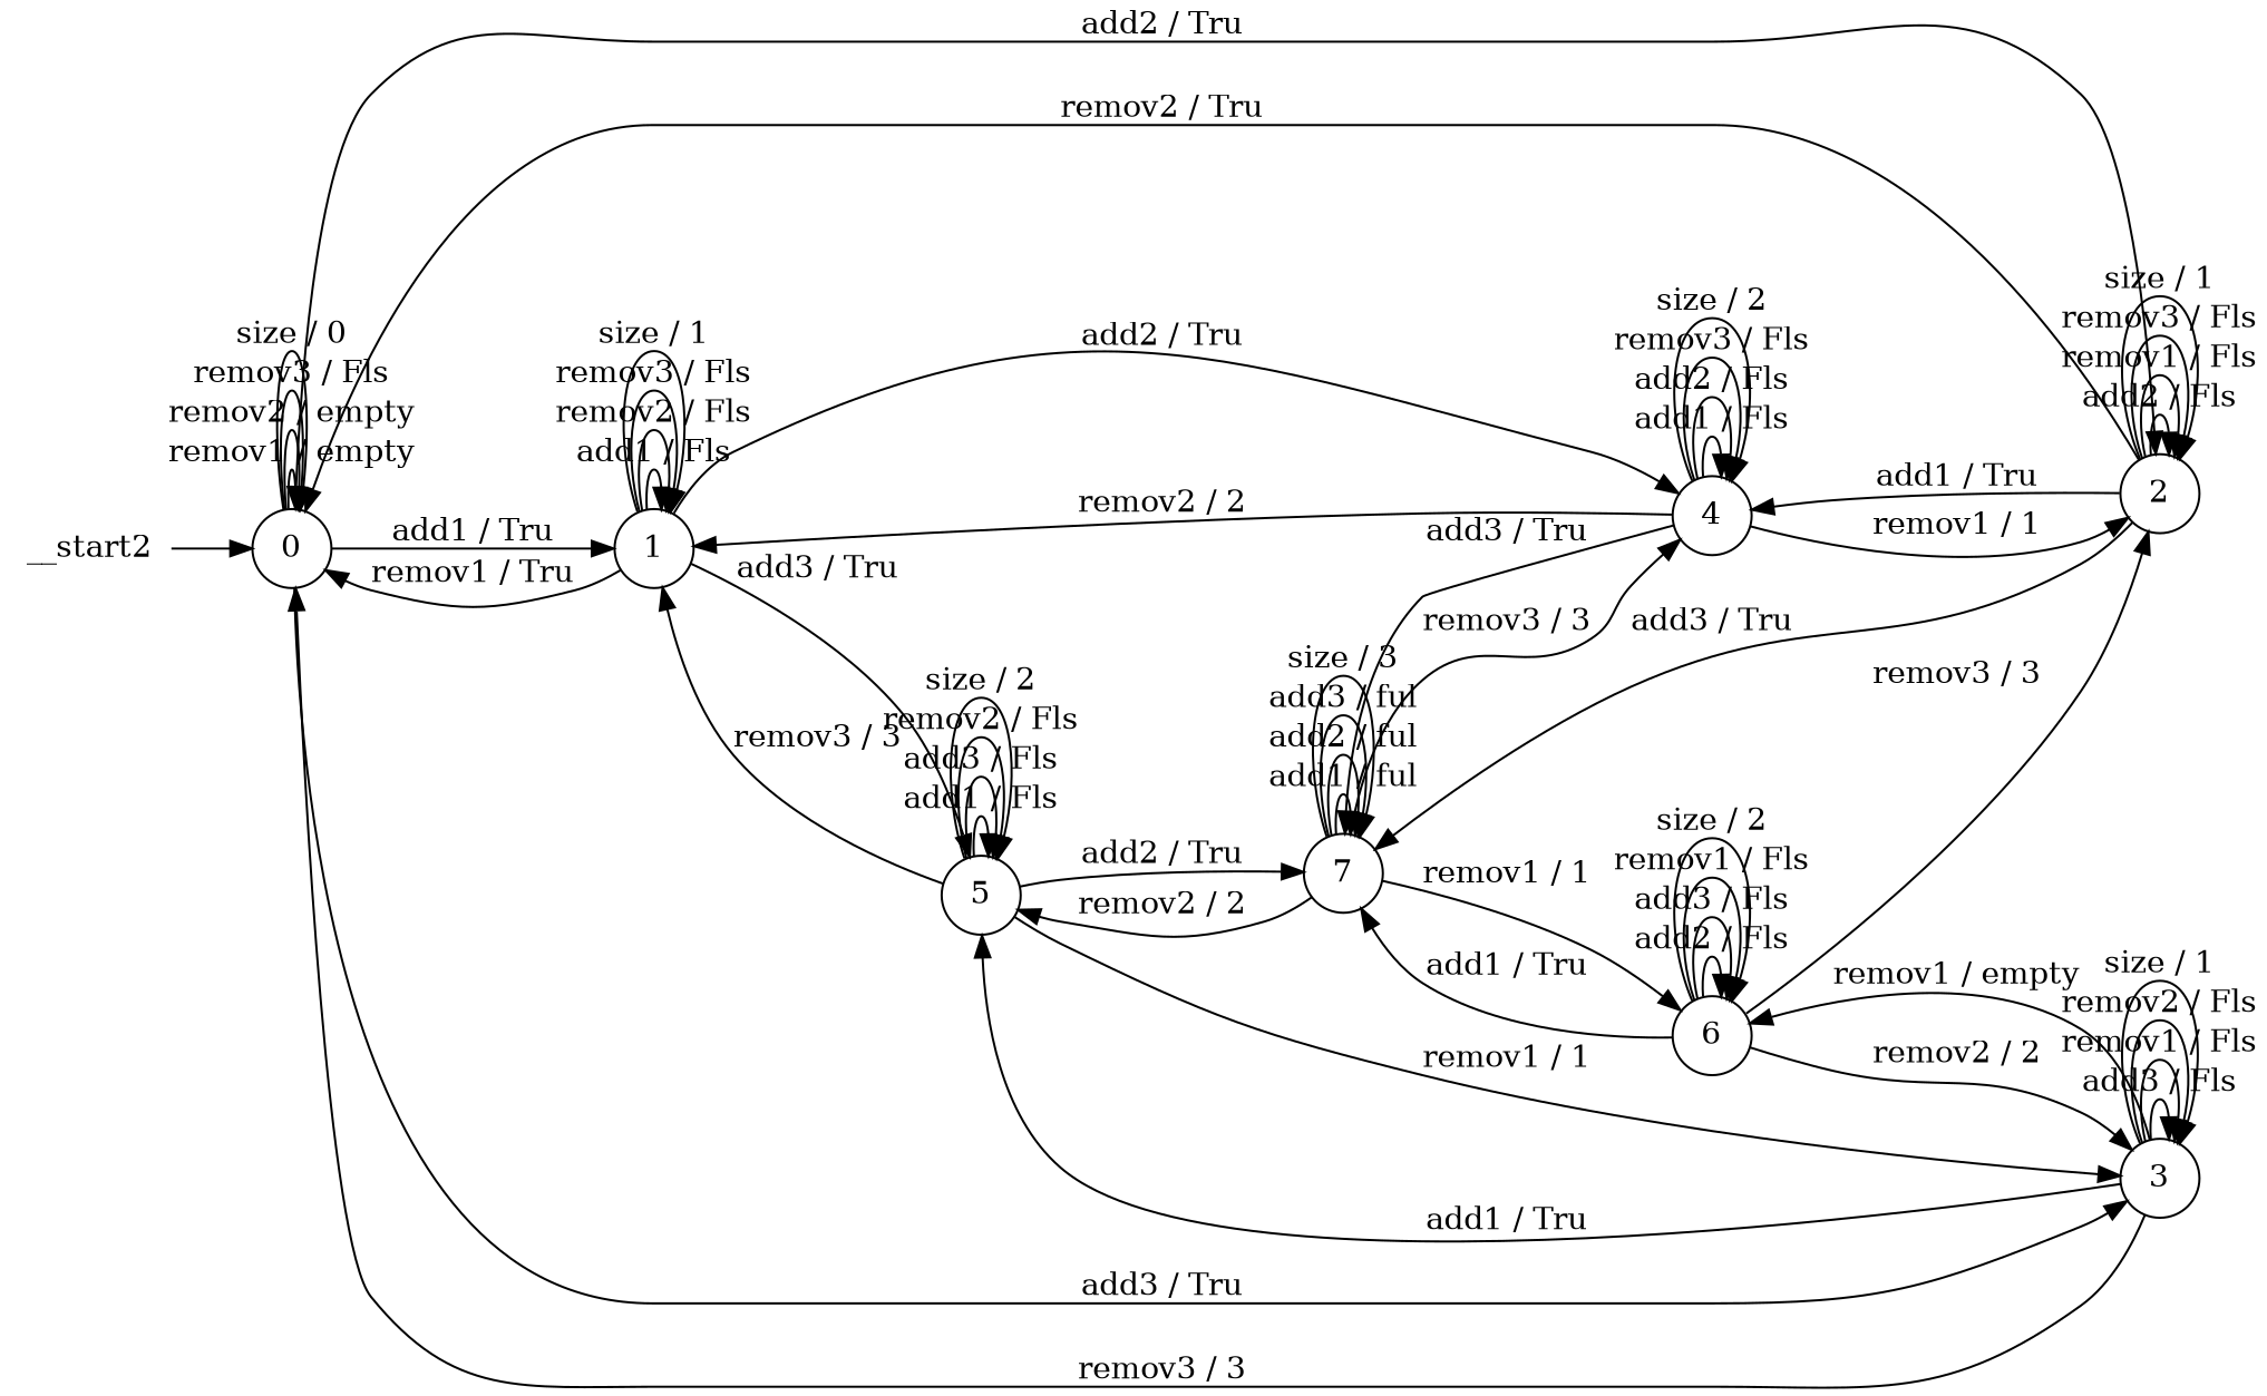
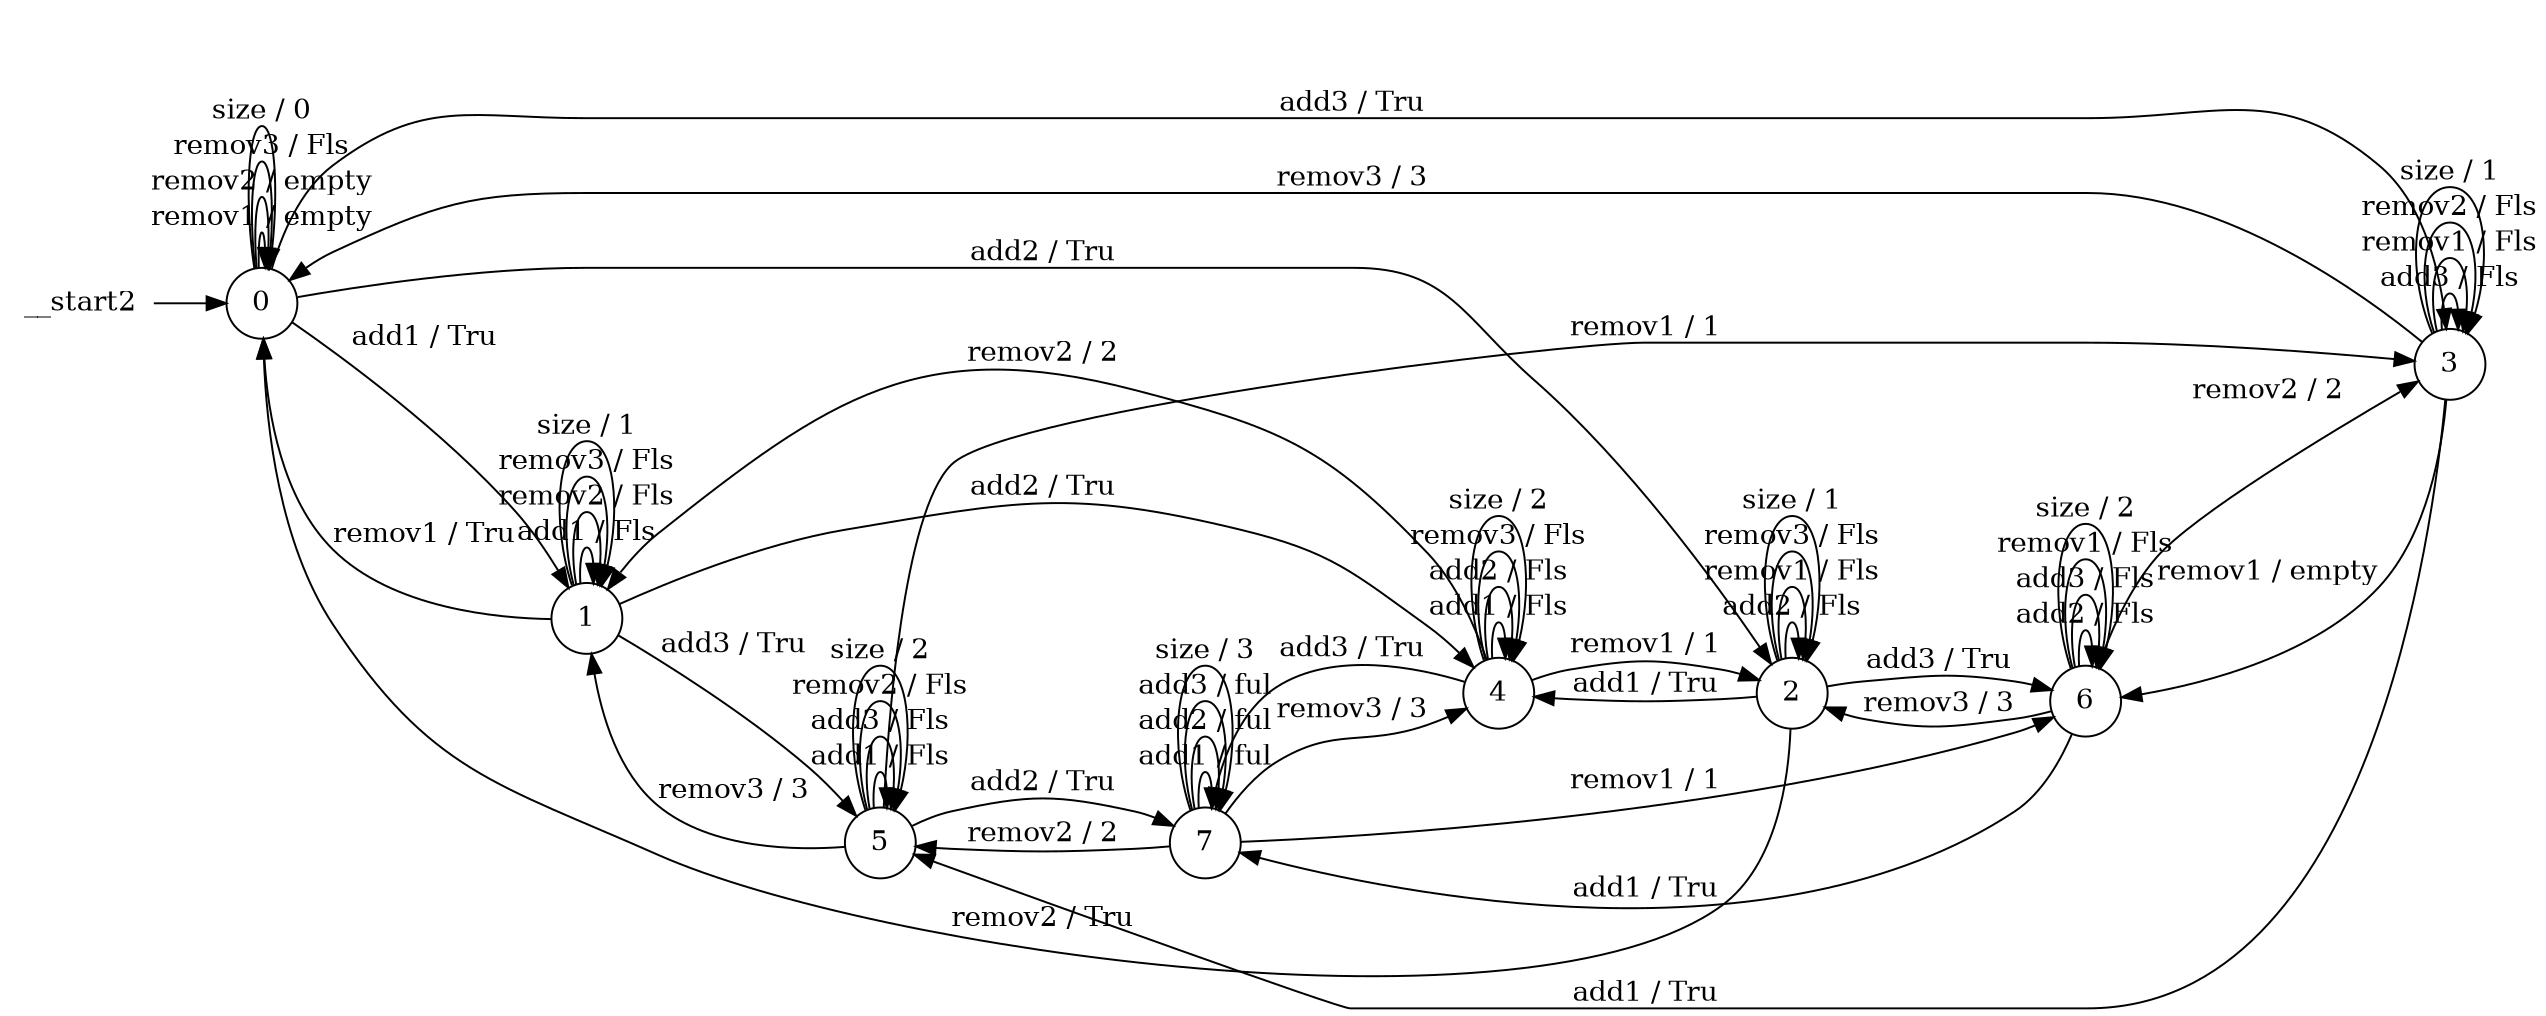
  digraph {
    rankdir=LR
    node [shape=circle]
    n1 [label=0]
    n2 [label=1]
    n3 [label=2]
    n4 [label=3]
    n5 [label=4]
    n6 [label=5]
    n7 [label=6]
    n8 [label=7]
    n9 [height=0 label=__start2 shape=none width=0]
    n1 -> n1 [label="remov1 / empty"]
    n1 -> n1 [label="remov2 / empty"]
    n1 -> n1 [label="remov3 / Fls"]
    n1 -> n1 [label="size / 0"]
    n1 -> n2 [label="add1 / Tru"]
    n1 -> n3 [label="add2 / Tru"]
    n1 -> n4 [label="add3 / Tru"]
    n2 -> n1 [label="remov1 / Tru"]
    n2 -> n2 [label="add1 / Fls"]
    n2 -> n2 [label="remov2 / Fls"]
    n2 -> n2 [label="remov3 / Fls"]
    n2 -> n2 [label="size / 1"]
    n2 -> n5 [label="add2 / Tru"]
    n2 -> n6 [label="add3 / Tru"]
    n3 -> n1 [label="remov2 / Tru"]
    n3 -> n3 [label="add2 / Fls"]
    n3 -> n3 [label="remov1 / Fls"]
    n3 -> n3 [label="remov3 / Fls"]
    n3 -> n3 [label="size / 1"]
    n3 -> n5 [label="add1 / Tru"]
-   n3 -> n8 [label="add3 / Tru"]
+   n3 -> n7 [label="add3 / Tru"]
    n4 -> n1 [label="remov3 / 3"]
    n4 -> n4 [label="add3 / Fls"]
    n4 -> n4 [label="remov1 / Fls"]
    n4 -> n4 [label="remov2 / Fls"]
    n4 -> n4 [label="size / 1"]
    n4 -> n6 [label="add1 / Tru"]
    n4 -> n7 [label="remov1 / empty"]
    n5 -> n2 [label="remov2 / 2"]
    n5 -> n3 [label="remov1 / 1"]
    n5 -> n5 [label="add1 / Fls"]
    n5 -> n5 [label="add2 / Fls"]
    n5 -> n5 [label="remov3 / Fls"]
    n5 -> n5 [label="size / 2"]
    n5 -> n8 [label="add3 / Tru"]
    n6 -> n2 [label="remov3 / 3"]
    n6 -> n4 [label="remov1 / 1"]
    n6 -> n6 [label="add1 / Fls"]
    n6 -> n6 [label="add3 / Fls"]
    n6 -> n6 [label="remov2 / Fls"]
    n6 -> n6 [label="size / 2"]
    n6 -> n8 [label="add2 / Tru"]
    n7 -> n3 [label="remov3 / 3"]
    n7 -> n4 [label="remov2 / 2"]
    n7 -> n7 [label="add2 / Fls"]
    n7 -> n7 [label="add3 / Fls"]
    n7 -> n7 [label="remov1 / Fls"]
    n7 -> n7 [label="size / 2"]
    n7 -> n8 [label="add1 / Tru"]
    n8 -> n5 [label="remov3 / 3"]
    n8 -> n6 [label="remov2 / 2"]
    n8 -> n7 [label="remov1 / 1"]
    n8 -> n8 [label="add1 / ful"]
    n8 -> n8 [label="add2 / ful"]
    n8 -> n8 [label="add3 / ful"]
    n8 -> n8 [label="size / 3"]
    n9 -> n1
  }
